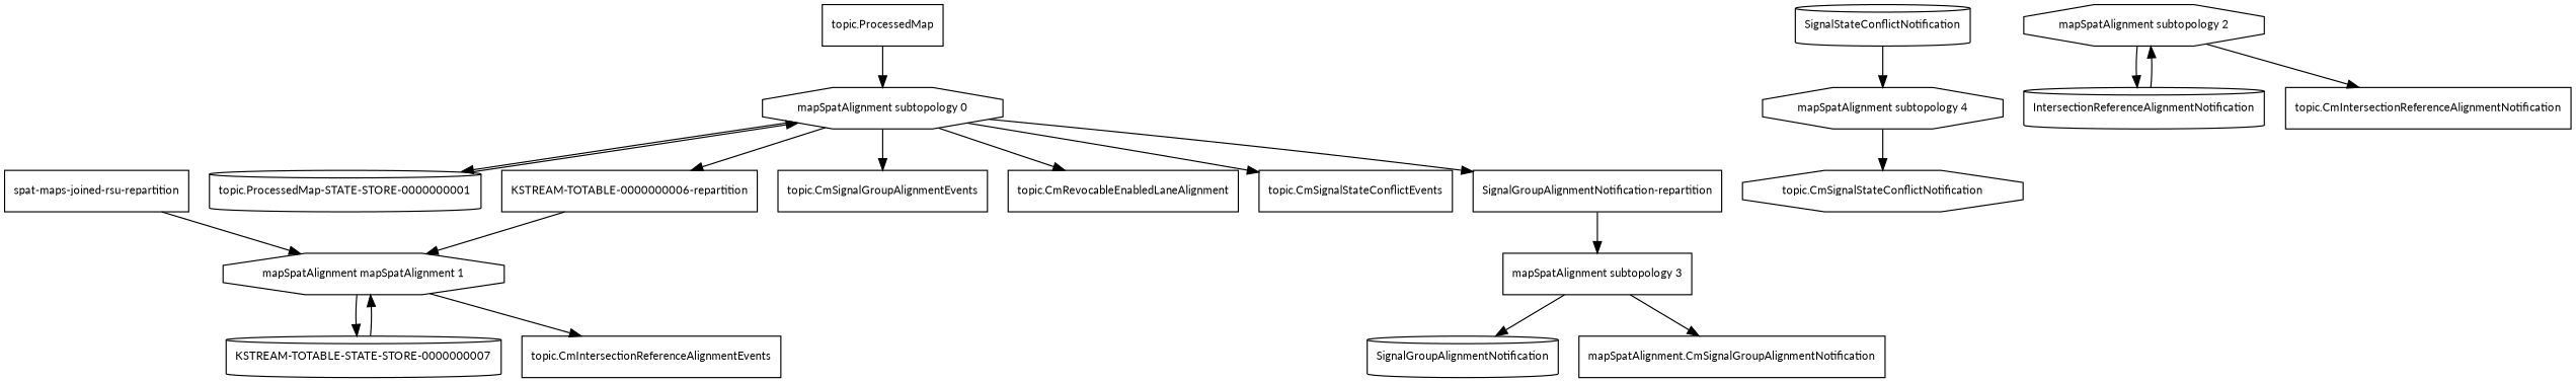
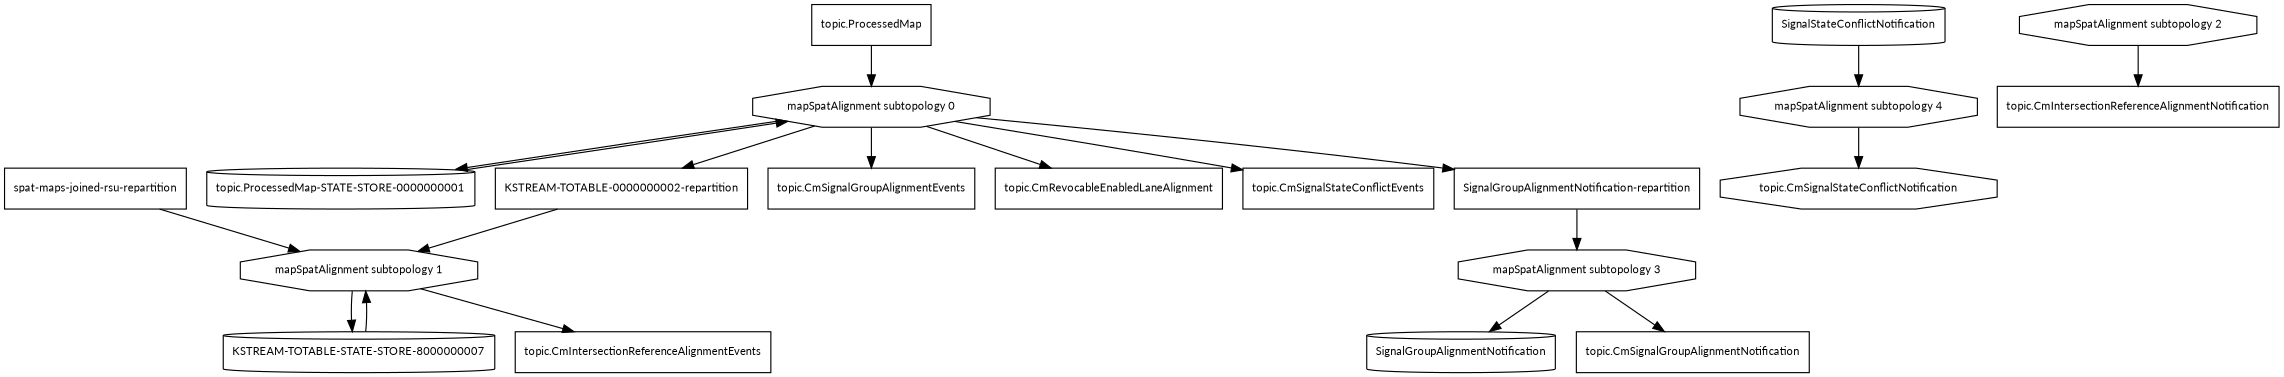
  strict digraph {
    fontname=Lato
    node [fontname=Lato fontsize=10.0 shape=box]
    edge [fontname=Lato]
    n1 [label="mapSpatAlignment subtopology 0" shape=octagon]
    n2 [label="topic.ProcessedMap-STATE-STORE-0000000001" shape=cylinder]
-   n3 [label="KSTREAM-TOTABLE-0000000006-repartition"]
+   n3 [label="KSTREAM-TOTABLE-0000000002-repartition"]
    n4 [label="topic.CmSignalGroupAlignmentEvents"]
    n5 [label="topic.CmRevocableEnabledLaneAlignment"]
    n6 [label="topic.CmSignalStateConflictEvents"]
    n7 [label="SignalGroupAlignmentNotification-repartition"]
-   n8 [label="mapSpatAlignment mapSpatAlignment 1" shape=octagon]
-   n9 [label="mapSpatAlignment subtopology 3"]
+   n8 [label="mapSpatAlignment subtopology 1" shape=octagon]
+   n9 [label="mapSpatAlignment subtopology 3" shape=octagon]
    n10 [label="spat-maps-joined-rsu-repartition"]
    n11 [label="topic.ProcessedMap"]
-   n12 [label="KSTREAM-TOTABLE-STATE-STORE-0000000007" shape=cylinder]
+   n12 [label="KSTREAM-TOTABLE-STATE-STORE-8000000007" shape=cylinder]
    n13 [label="topic.CmIntersectionReferenceAlignmentEvents"]
    n14 [label=SignalGroupAlignmentNotification shape=cylinder]
-   n15 [label="mapSpatAlignment.CmSignalGroupAlignmentNotification"]
+   n15 [label="topic.CmSignalGroupAlignmentNotification"]
    n16 [label="mapSpatAlignment subtopology 4" shape=octagon]
    n17 [label="topic.CmSignalStateConflictNotification" shape=octagon]
    n18 [label="mapSpatAlignment subtopology 2" shape=octagon]
-   n19 [label=IntersectionReferenceAlignmentNotification shape=cylinder]
    n20 [label="topic.CmIntersectionReferenceAlignmentNotification"]
    n21 [label=SignalStateConflictNotification shape=cylinder]
    n1 -> n2
    n1 -> n3
    n1 -> n4
    n1 -> n5
    n1 -> n6
    n1 -> n7
    n2 -> n1
    n3 -> n8
    n7 -> n9
    n8 -> n12
    n8 -> n13
    n9 -> n14
    n9 -> n15
    n10 -> n8
    n11 -> n1
    n12 -> n8
    n16 -> n17
-   n18 -> n19
    n18 -> n20
-   n19 -> n18
    n21 -> n16
  }
